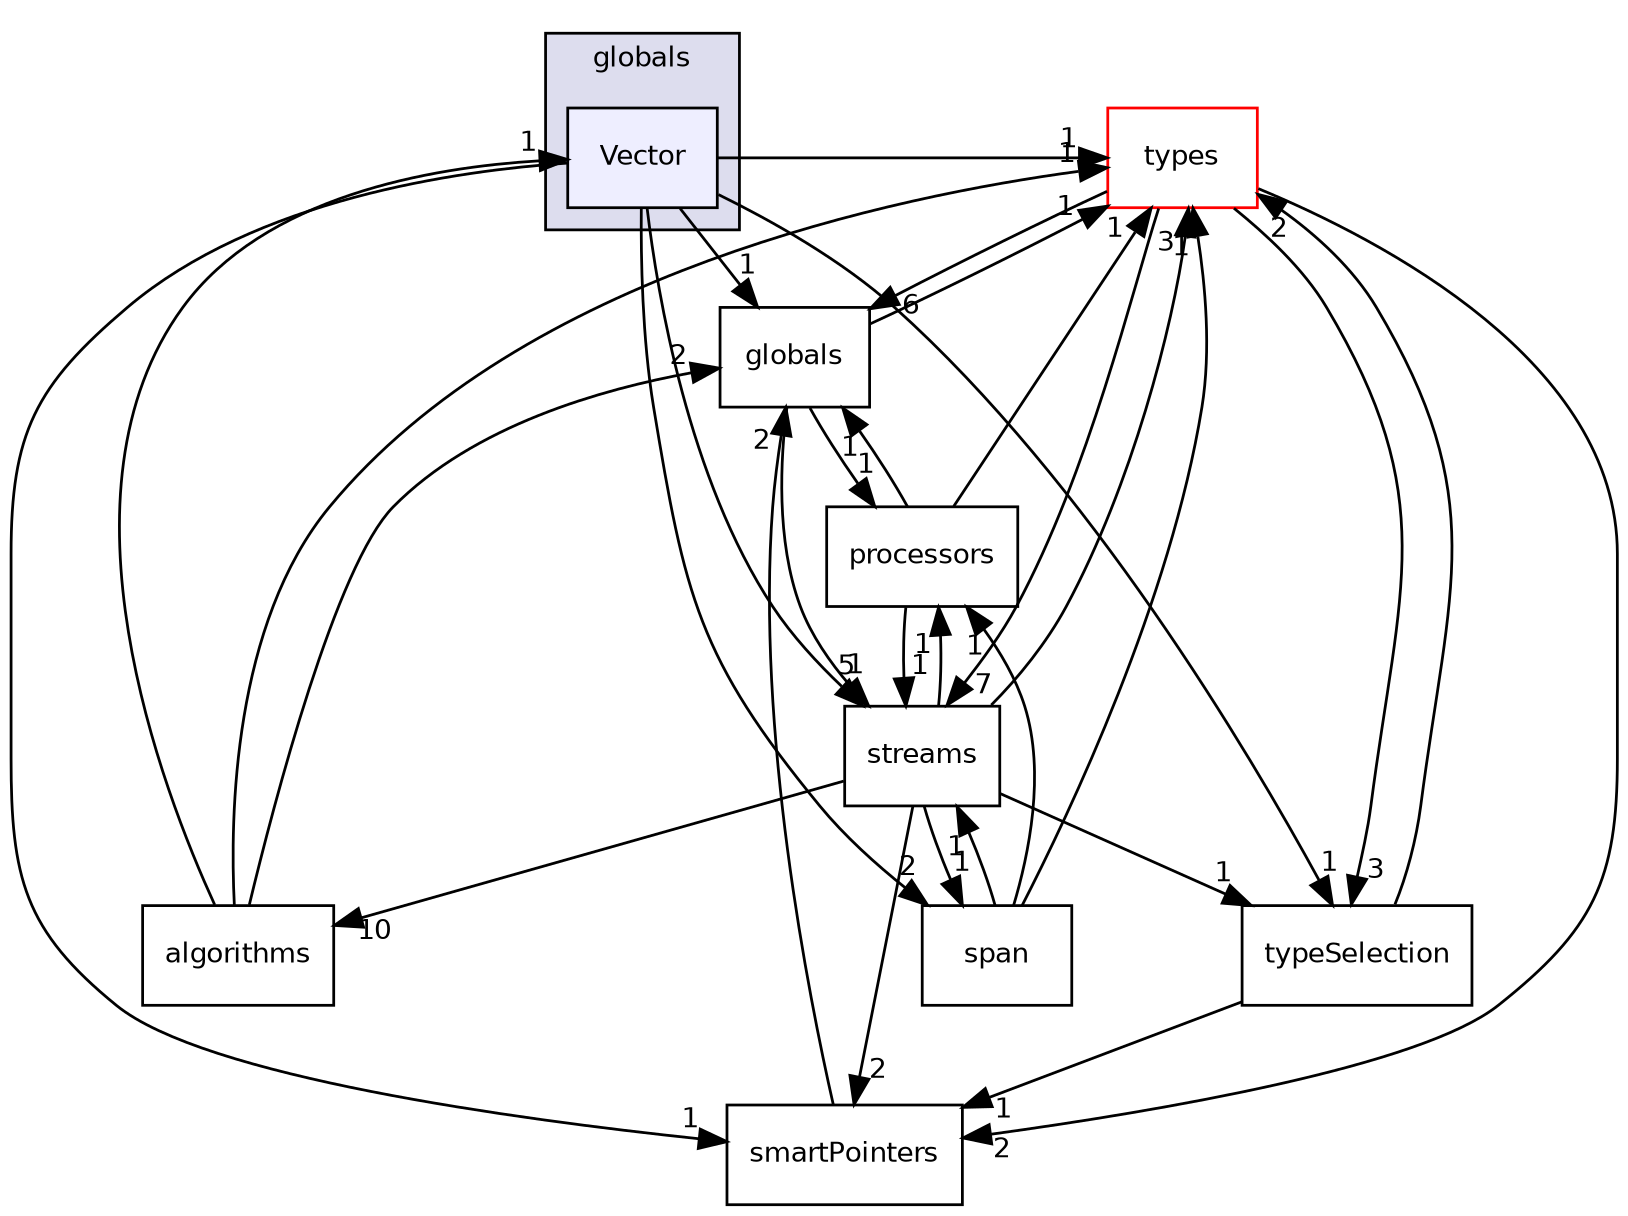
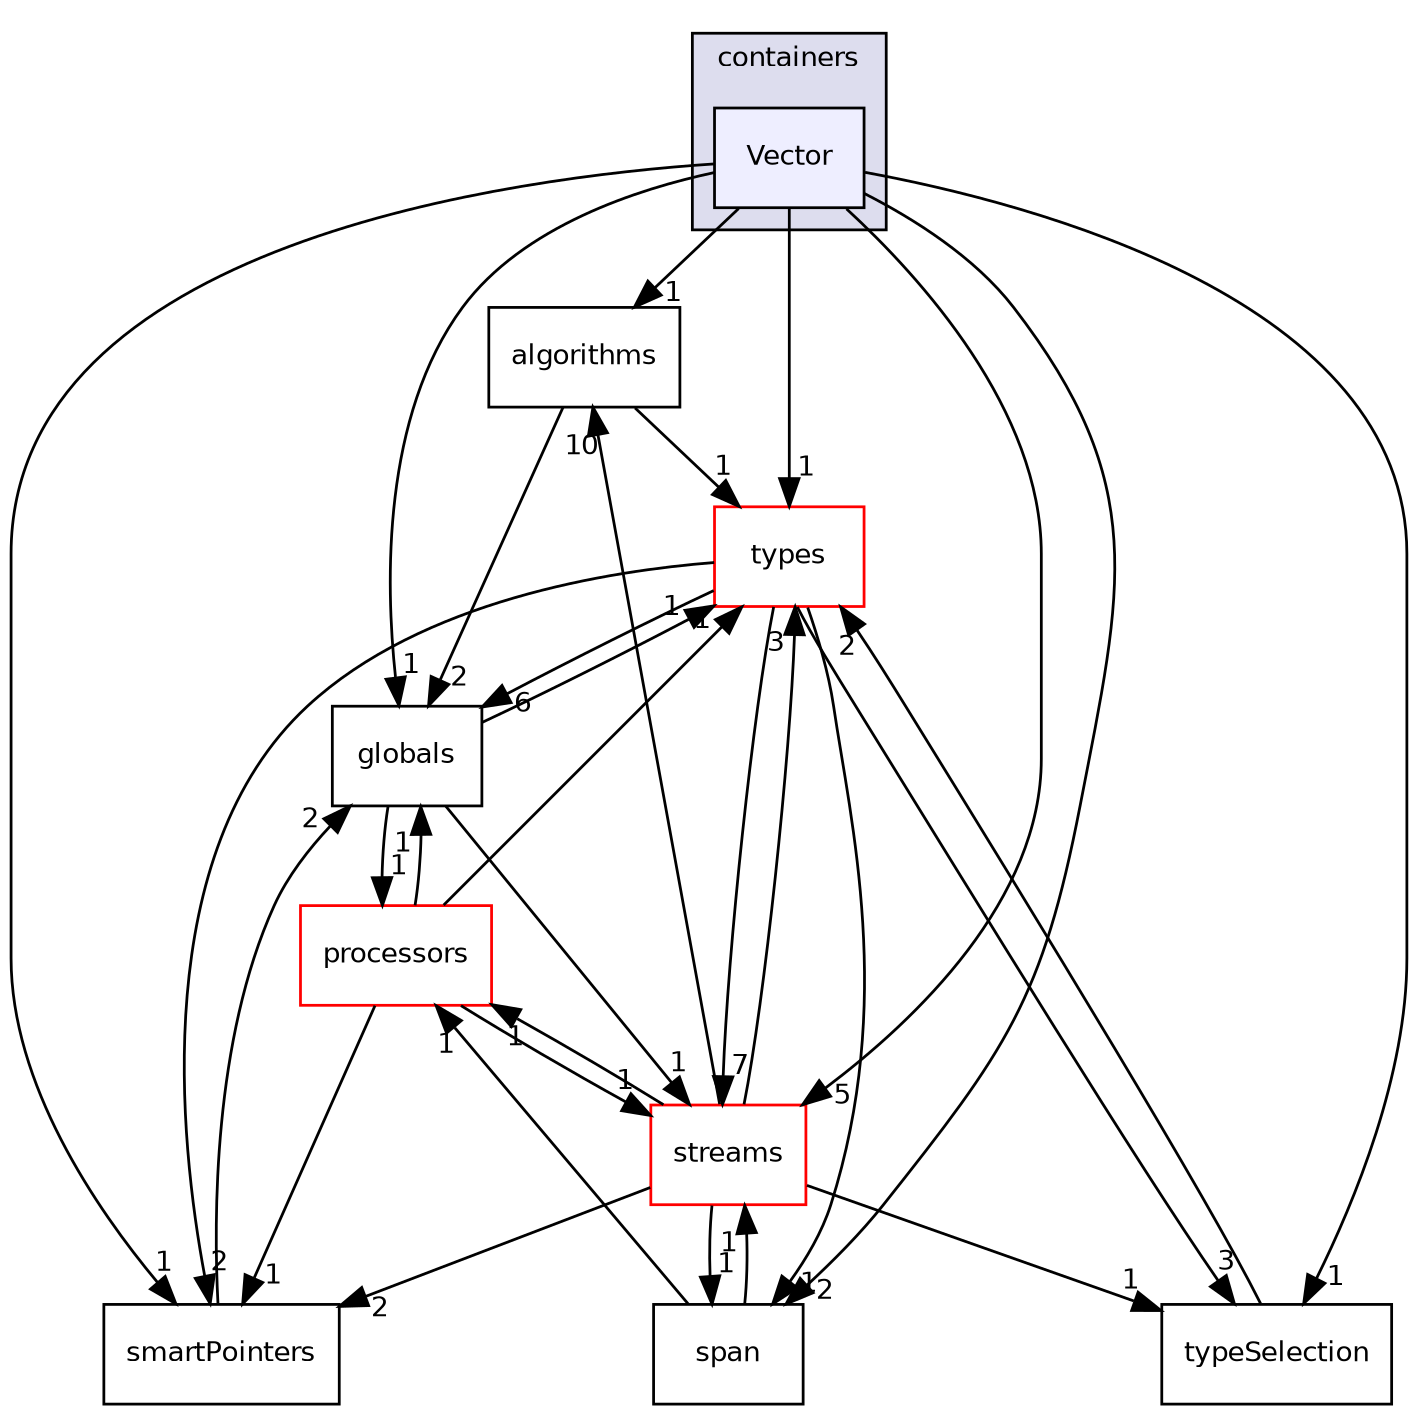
  digraph {
    compound=true
    node [fontname=Helvetica fontsize=10 shape=box]
    edge [headlabel=1 labeldistance=1.5 labelfontname=Helvetica labelfontsize=10]
    n1 [fillcolor="#eeeeff" label=Vector pencolor=black style=filled]
    n2 [label=algorithms]
    n3 [color=red fillcolor=white label=types style=filled]
    n4 [label=globals]
    n5 [label=span]
    n6 [label=smartPointers]
-   n7 [color=black fillcolor=white label=streams style=filled]
+   n7 [color=red fillcolor=white label=streams style=filled]
    n8 [label=typeSelection]
-   n9 [label=processors]
+   n9 [label=processors color=red]
    subgraph cluster_1 {
      bgcolor="#ddddee"
      fontname=Helvetica
      fontsize=10
-     label=globals
+     label=containers
      pencolor=black
      n1
    }
-   n2 -> n1
+   n1 -> n2
    n1 -> n3
    n1 -> n4
    n1 -> n5 [headlabel=2]
    n1 -> n6
    n1 -> n7 [headlabel=5]
    n1 -> n8
    n2 -> n3
    n2 -> n4 [headlabel=2]
    n3 -> n4 [headlabel=6]
    n3 -> n6 [headlabel=2]
    n3 -> n7 [headlabel=7]
    n3 -> n8 [headlabel=3]
    n4 -> n3
    n4 -> n7
    n4 -> n9
-   n5 -> n3
+   n3 -> n5
    n5 -> n7
    n5 -> n9
    n6 -> n4 [headlabel=2]
    n7 -> n2 [headlabel=10]
    n7 -> n3 [headlabel=3]
    n7 -> n5
    n7 -> n6 [headlabel=2]
    n7 -> n8
    n7 -> n9
    n8 -> n3 [headlabel=2]
-   n8 -> n6
+   n9 -> n6
    n9 -> n3
    n9 -> n4
    n9 -> n7
  }
